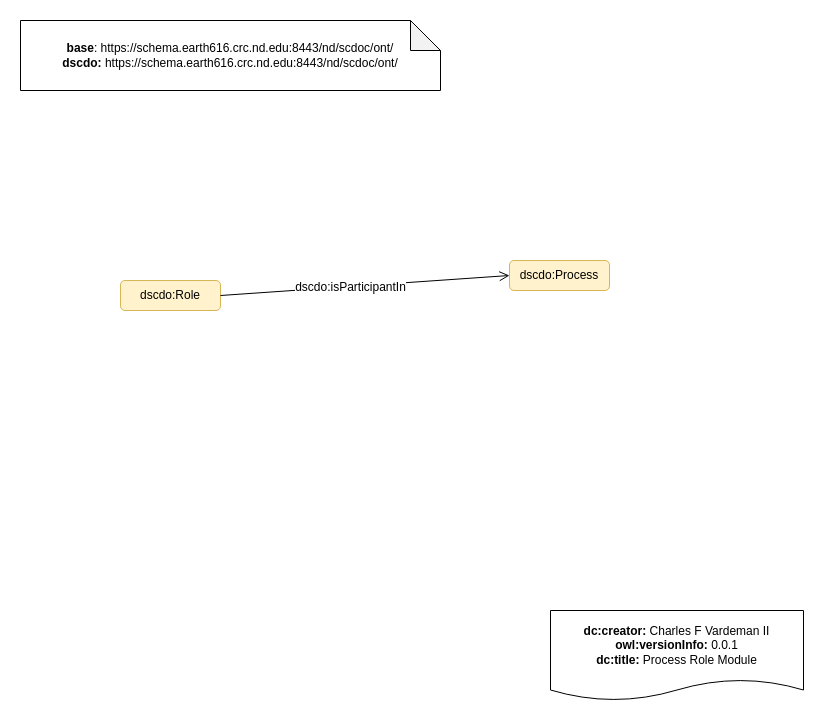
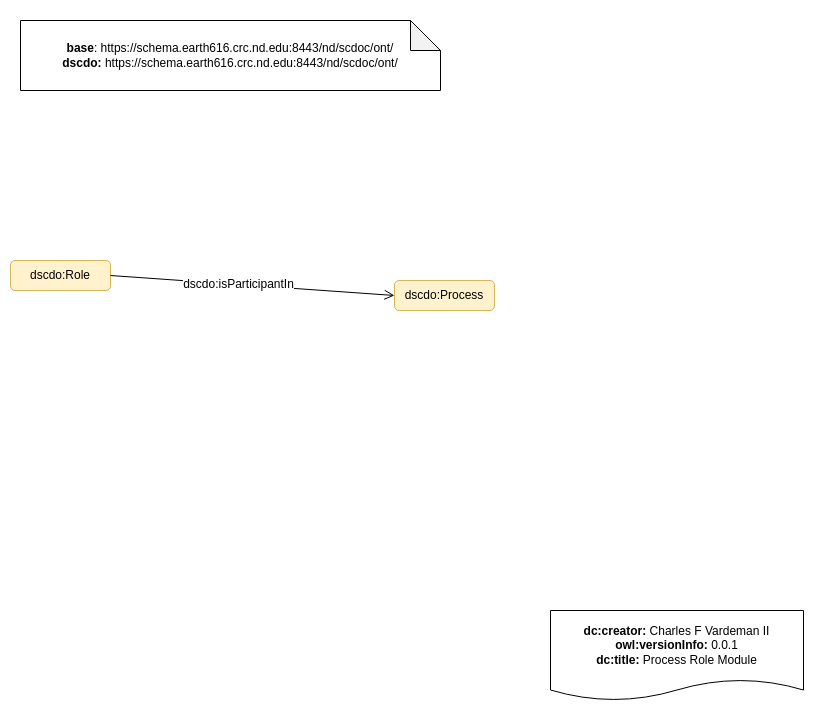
  <mxCell id="0" />
  <mxCell id="1" parent="0" />
  <mxCell id="2" value="&lt;div&gt;&lt;b&gt;base&lt;/b&gt;:&amp;nbsp;&lt;span style=&quot;background-color: initial;&quot;&gt;https://schema.earth616.crc.nd.edu:8443/nd/scdoc/ont/&lt;/span&gt;&lt;/div&gt;&lt;div&gt;&lt;b&gt;dscdo:&lt;/b&gt;&amp;nbsp;https://schema.earth616.crc.nd.edu:8443/nd/scdoc/ont/&lt;br&gt;&lt;/div&gt;" style="shape=note;whiteSpace=wrap;html=1;backgroundOutline=1;darkOpacity=0.05;" vertex="1" parent="1"><mxGeometry x="20" y="20" width="420" height="70" as="geometry" /></mxCell>
  <mxCell id="3" value="&lt;div&gt;&lt;b&gt;dc:creator:&lt;/b&gt;&amp;nbsp;Charles F Vardeman II&lt;/div&gt;&lt;div&gt;&lt;b&gt;owl:versionInfo:&lt;/b&gt; 0.0.1&lt;/div&gt;&lt;div&gt;&lt;b&gt;dc:title:&lt;/b&gt;&amp;nbsp;Process Role Module&lt;/div&gt;" style="shape=document;whiteSpace=wrap;html=1;boundedLbl=1;labelBackgroundColor=#ffffff;strokeColor=#000000;fontSize=12;fontColor=#000000;size=0.233;" vertex="1" parent="1"><mxGeometry x="550" y="610" width="253" height="90" as="geometry" /></mxCell>
- <mxCell id="4" value="dscdo:Process" style="rounded=1;whiteSpace=wrap;html=1;snapToPoint=1;points=[[0.1,0],[0.2,0],[0.3,0],[0.4,0],[0.5,0],[0.6,0],[0.7,0],[0.8,0],[0.9,0],[0,0.1],[0,0.3],[0,0.5],[0,0.7],[0,0.9],[0.1,1],[0.2,1],[0.3,1],[0.4,1],[0.5,1],[0.6,1],[0.7,1],[0.8,1],[0.9,1],[1,0.1],[1,0.3],[1,0.5],[1,0.7],[1,0.9]];fillColor=#fff2cc;strokeColor=#d6b656;" vertex="1" parent="1"><mxGeometry x="509" y="260" width="100" height="30" as="geometry" /></mxCell>
- <mxCell id="5" value="dscdo:Role" style="rounded=1;whiteSpace=wrap;html=1;snapToPoint=1;points=[[0.1,0],[0.2,0],[0.3,0],[0.4,0],[0.5,0],[0.6,0],[0.7,0],[0.8,0],[0.9,0],[0,0.1],[0,0.3],[0,0.5],[0,0.7],[0,0.9],[0.1,1],[0.2,1],[0.3,1],[0.4,1],[0.5,1],[0.6,1],[0.7,1],[0.8,1],[0.9,1],[1,0.1],[1,0.3],[1,0.5],[1,0.7],[1,0.9]];fillColor=#fff2cc;strokeColor=#d6b656;" vertex="1" parent="1"><mxGeometry x="120" y="280" width="100" height="30" as="geometry" /></mxCell>
+ <mxCell id="4" value="dscdo:Process" style="rounded=1;whiteSpace=wrap;html=1;snapToPoint=1;points=[[0.1,0],[0.2,0],[0.3,0],[0.4,0],[0.5,0],[0.6,0],[0.7,0],[0.8,0],[0.9,0],[0,0.1],[0,0.3],[0,0.5],[0,0.7],[0,0.9],[0.1,1],[0.2,1],[0.3,1],[0.4,1],[0.5,1],[0.6,1],[0.7,1],[0.8,1],[0.9,1],[1,0.1],[1,0.3],[1,0.5],[1,0.7],[1,0.9]];fillColor=#fff2cc;strokeColor=#d6b656;" vertex="1" parent="1"><mxGeometry x="394" y="280" width="100" height="30" as="geometry" /></mxCell>
+ <mxCell id="5" value="dscdo:Role" style="rounded=1;whiteSpace=wrap;html=1;snapToPoint=1;points=[[0.1,0],[0.2,0],[0.3,0],[0.4,0],[0.5,0],[0.6,0],[0.7,0],[0.8,0],[0.9,0],[0,0.1],[0,0.3],[0,0.5],[0,0.7],[0,0.9],[0.1,1],[0.2,1],[0.3,1],[0.4,1],[0.5,1],[0.6,1],[0.7,1],[0.8,1],[0.9,1],[1,0.1],[1,0.3],[1,0.5],[1,0.7],[1,0.9]];fillColor=#fff2cc;strokeColor=#d6b656;" vertex="1" parent="1"><mxGeometry x="10" y="260" width="100" height="30" as="geometry" /></mxCell>
  <mxCell id="6" value="" style="endArrow=open;html=1;exitX=1;exitY=0.5;exitDx=0;exitDy=0;entryX=0;entryY=0.5;entryDx=0;entryDy=0;endSize=8;arcSize=0;rounded=0;" edge="1" source="5" target="4" parent="1"><mxGeometry width="50" height="50" relative="1" as="geometry"><mxPoint x="100" y="398.33" as="sourcePoint" /><mxPoint x="312" y="398.33" as="targetPoint" /></mxGeometry></mxCell>
  <mxCell id="7" value="dscdo:isParticipantIn" style="text;html=1;align=center;verticalAlign=middle;resizable=0;points=[];labelBackgroundColor=#ffffff;" vertex="1" connectable="0" parent="6"><mxGeometry x="-0.127" relative="1" as="geometry"><mxPoint x="4.17" as="offset" /></mxGeometry></mxCell>
